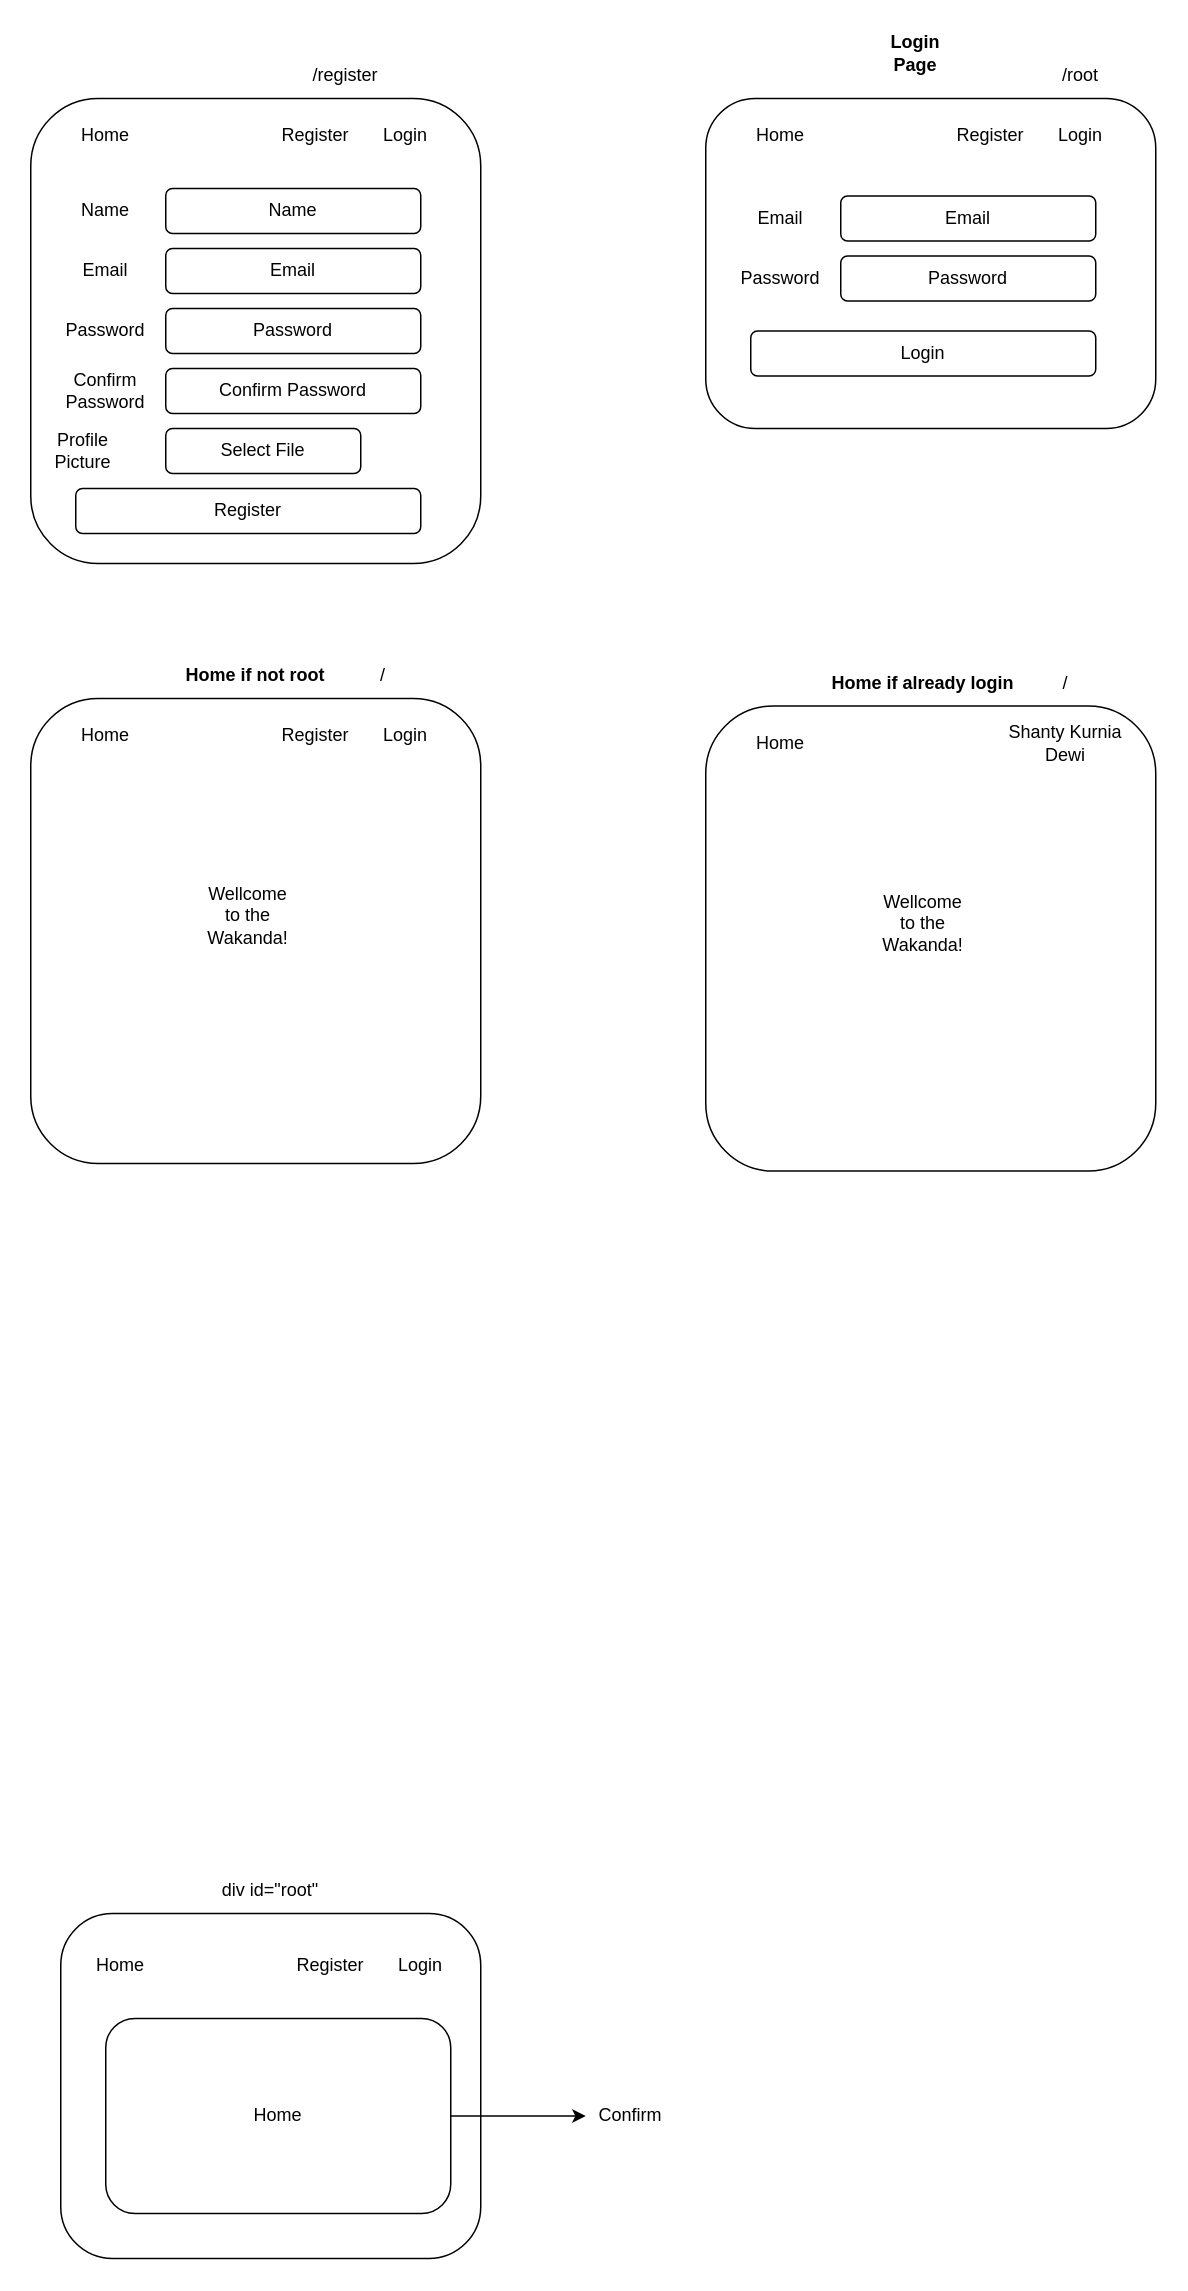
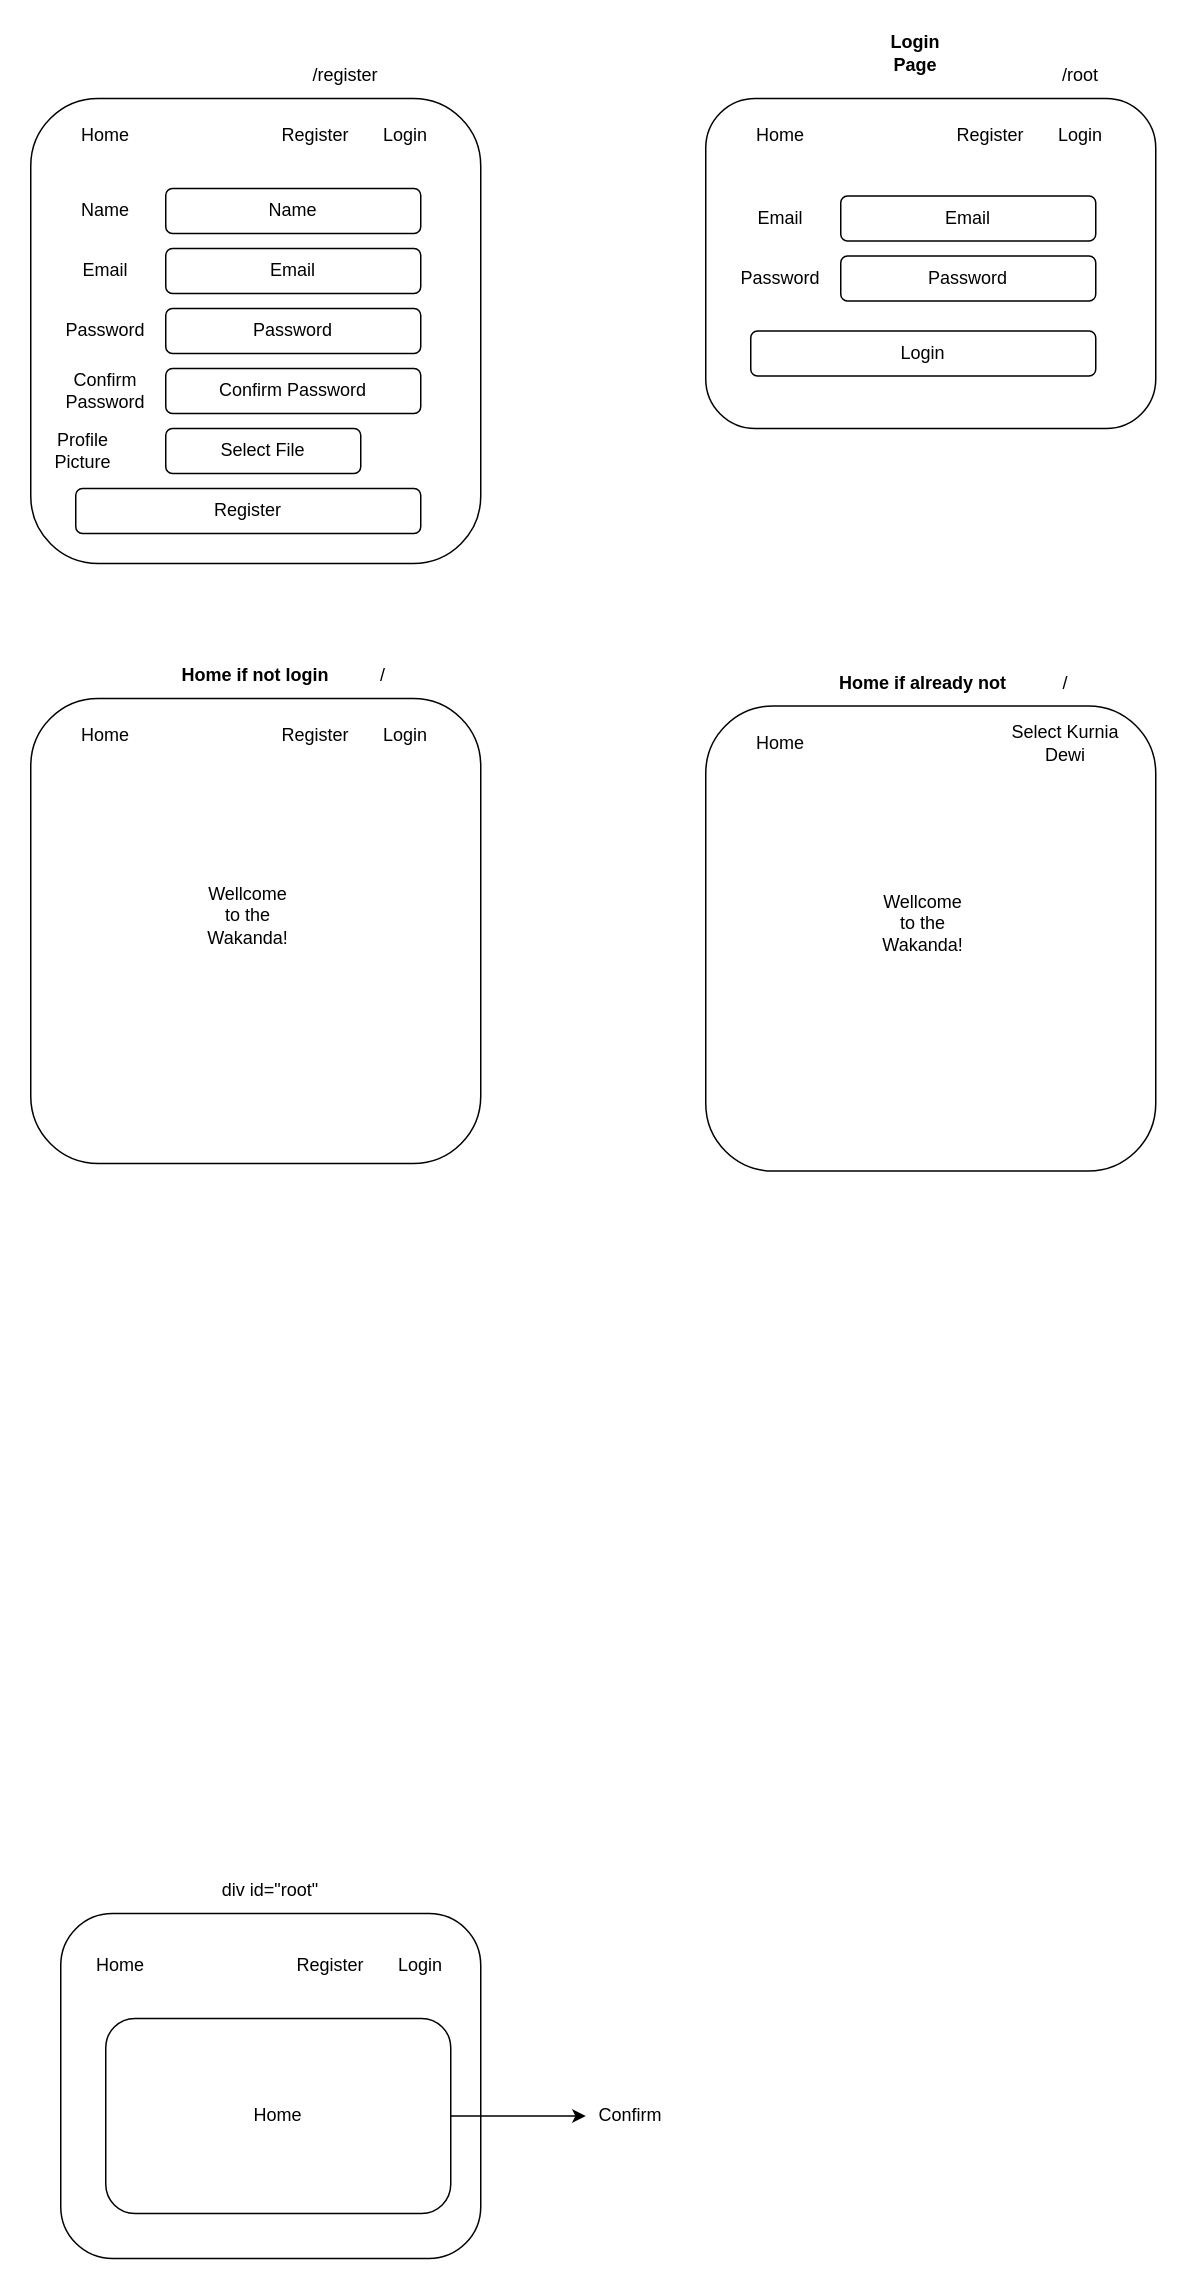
  <mxCell id="0" />
  <mxCell id="1" parent="0" />
  <mxCell id="2" value="" style="rounded=1;whiteSpace=wrap;html=1;" vertex="1" parent="1"><mxGeometry x="20" y="65" width="300" height="310" as="geometry" /></mxCell>
  <mxCell id="3" value="Name" style="rounded=1;whiteSpace=wrap;html=1;" vertex="1" parent="1"><mxGeometry x="110" y="125" width="170" height="30" as="geometry" /></mxCell>
  <mxCell id="4" value="Email" style="rounded=1;whiteSpace=wrap;html=1;" vertex="1" parent="1"><mxGeometry x="110" y="165" width="170" height="30" as="geometry" /></mxCell>
  <mxCell id="5" value="Password" style="rounded=1;whiteSpace=wrap;html=1;" vertex="1" parent="1"><mxGeometry x="110" y="205" width="170" height="30" as="geometry" /></mxCell>
  <mxCell id="6" value="Confirm Password" style="rounded=1;whiteSpace=wrap;html=1;" vertex="1" parent="1"><mxGeometry x="110" y="245" width="170" height="30" as="geometry" /></mxCell>
  <mxCell id="7" value="Select File" style="rounded=1;whiteSpace=wrap;html=1;" vertex="1" parent="1"><mxGeometry x="110" y="285" width="130" height="30" as="geometry" /></mxCell>
  <mxCell id="8" value="Name" style="text;html=1;align=center;verticalAlign=middle;whiteSpace=wrap;rounded=0;" vertex="1" parent="1"><mxGeometry x="40" y="125" width="60" height="30" as="geometry" /></mxCell>
  <mxCell id="9" value="Email" style="text;html=1;align=center;verticalAlign=middle;whiteSpace=wrap;rounded=0;" vertex="1" parent="1"><mxGeometry x="40" y="165" width="60" height="30" as="geometry" /></mxCell>
  <mxCell id="10" value="Password" style="text;html=1;align=center;verticalAlign=middle;whiteSpace=wrap;rounded=0;" vertex="1" parent="1"><mxGeometry x="40" y="205" width="60" height="30" as="geometry" /></mxCell>
  <mxCell id="11" value="Confirm Password" style="text;html=1;align=center;verticalAlign=middle;whiteSpace=wrap;rounded=0;" vertex="1" parent="1"><mxGeometry x="40" y="245" width="60" height="30" as="geometry" /></mxCell>
  <mxCell id="12" value="Profile Picture" style="text;html=1;align=center;verticalAlign=middle;whiteSpace=wrap;rounded=0;" vertex="1" parent="1"><mxGeometry x="25" y="285" width="60" height="30" as="geometry" /></mxCell>
  <mxCell id="13" value="Register" style="rounded=1;whiteSpace=wrap;html=1;" vertex="1" parent="1"><mxGeometry x="50" y="325" width="230" height="30" as="geometry" /></mxCell>
  <mxCell id="14" value="Home" style="text;html=1;align=center;verticalAlign=middle;whiteSpace=wrap;rounded=0;" vertex="1" parent="1"><mxGeometry x="40" y="75" width="60" height="30" as="geometry" /></mxCell>
  <mxCell id="15" value="Register" style="text;html=1;align=center;verticalAlign=middle;whiteSpace=wrap;rounded=0;" vertex="1" parent="1"><mxGeometry x="180" y="75" width="60" height="30" as="geometry" /></mxCell>
  <mxCell id="16" value="Login" style="text;html=1;align=center;verticalAlign=middle;whiteSpace=wrap;rounded=0;" vertex="1" parent="1"><mxGeometry x="240" y="75" width="60" height="30" as="geometry" /></mxCell>
  <mxCell id="17" value="" style="rounded=1;whiteSpace=wrap;html=1;" vertex="1" parent="1"><mxGeometry x="470" y="65" width="300" height="220" as="geometry" /></mxCell>
  <mxCell id="18" value="Email" style="rounded=1;whiteSpace=wrap;html=1;" vertex="1" parent="1"><mxGeometry x="560" y="130" width="170" height="30" as="geometry" /></mxCell>
  <mxCell id="19" value="Password" style="rounded=1;whiteSpace=wrap;html=1;" vertex="1" parent="1"><mxGeometry x="560" y="170" width="170" height="30" as="geometry" /></mxCell>
  <mxCell id="20" value="Email" style="text;html=1;align=center;verticalAlign=middle;whiteSpace=wrap;rounded=0;" vertex="1" parent="1"><mxGeometry x="490" y="130" width="60" height="30" as="geometry" /></mxCell>
  <mxCell id="21" value="Password" style="text;html=1;align=center;verticalAlign=middle;whiteSpace=wrap;rounded=0;" vertex="1" parent="1"><mxGeometry x="490" y="170" width="60" height="30" as="geometry" /></mxCell>
  <mxCell id="22" value="Login" style="rounded=1;whiteSpace=wrap;html=1;" vertex="1" parent="1"><mxGeometry x="500" y="220" width="230" height="30" as="geometry" /></mxCell>
  <mxCell id="23" value="Home" style="text;html=1;align=center;verticalAlign=middle;whiteSpace=wrap;rounded=0;" vertex="1" parent="1"><mxGeometry x="490" y="75" width="60" height="30" as="geometry" /></mxCell>
  <mxCell id="24" value="Register" style="text;html=1;align=center;verticalAlign=middle;whiteSpace=wrap;rounded=0;" vertex="1" parent="1"><mxGeometry x="630" y="75" width="60" height="30" as="geometry" /></mxCell>
  <mxCell id="25" value="Login" style="text;html=1;align=center;verticalAlign=middle;whiteSpace=wrap;rounded=0;" vertex="1" parent="1"><mxGeometry x="690" y="75" width="60" height="30" as="geometry" /></mxCell>
  <mxCell id="26" value="Login Page" style="text;html=1;align=center;verticalAlign=middle;whiteSpace=wrap;rounded=0;fontStyle=1" vertex="1" parent="1"><mxGeometry x="580" y="20" width="60" height="30" as="geometry" /></mxCell>
  <mxCell id="27" value="" style="rounded=1;whiteSpace=wrap;html=1;" vertex="1" parent="1"><mxGeometry x="20" y="465" width="300" height="310" as="geometry" /></mxCell>
  <mxCell id="28" value="Home" style="text;html=1;align=center;verticalAlign=middle;whiteSpace=wrap;rounded=0;" vertex="1" parent="1"><mxGeometry x="40" y="475" width="60" height="30" as="geometry" /></mxCell>
  <mxCell id="29" value="Register" style="text;html=1;align=center;verticalAlign=middle;whiteSpace=wrap;rounded=0;" vertex="1" parent="1"><mxGeometry x="180" y="475" width="60" height="30" as="geometry" /></mxCell>
  <mxCell id="30" value="Login" style="text;html=1;align=center;verticalAlign=middle;whiteSpace=wrap;rounded=0;" vertex="1" parent="1"><mxGeometry x="240" y="475" width="60" height="30" as="geometry" /></mxCell>
- <mxCell id="31" value="Home if not root" style="text;html=1;align=center;verticalAlign=middle;whiteSpace=wrap;rounded=0;fontStyle=1" vertex="1" parent="1"><mxGeometry x="115" y="435" width="110" height="30" as="geometry" /></mxCell>
+ <mxCell id="31" value="Home if not login" style="text;html=1;align=center;verticalAlign=middle;whiteSpace=wrap;rounded=0;fontStyle=1" vertex="1" parent="1"><mxGeometry x="115" y="435" width="110" height="30" as="geometry" /></mxCell>
  <mxCell id="32" value="Wellcome to the Wakanda!" style="text;html=1;align=center;verticalAlign=middle;whiteSpace=wrap;rounded=0;" vertex="1" parent="1"><mxGeometry x="135" y="595" width="60" height="30" as="geometry" /></mxCell>
  <mxCell id="33" value="" style="rounded=1;whiteSpace=wrap;html=1;" vertex="1" parent="1"><mxGeometry x="470" y="470" width="300" height="310" as="geometry" /></mxCell>
  <mxCell id="34" value="Home" style="text;html=1;align=center;verticalAlign=middle;whiteSpace=wrap;rounded=0;" vertex="1" parent="1"><mxGeometry x="490" y="480" width="60" height="30" as="geometry" /></mxCell>
- <mxCell id="35" value="Shanty Kurnia Dewi" style="text;html=1;align=center;verticalAlign=middle;whiteSpace=wrap;rounded=0;" vertex="1" parent="1"><mxGeometry x="670" y="480" width="80" height="30" as="geometry" /></mxCell>
- <mxCell id="36" value="Home if already login" style="text;html=1;align=center;verticalAlign=middle;whiteSpace=wrap;rounded=0;fontStyle=1" vertex="1" parent="1"><mxGeometry x="545" y="440" width="140" height="30" as="geometry" /></mxCell>
+ <mxCell id="35" value="Select Kurnia Dewi" style="text;html=1;align=center;verticalAlign=middle;whiteSpace=wrap;rounded=0;" vertex="1" parent="1"><mxGeometry x="670" y="480" width="80" height="30" as="geometry" /></mxCell>
+ <mxCell id="36" value="Home if already not" style="text;html=1;align=center;verticalAlign=middle;whiteSpace=wrap;rounded=0;fontStyle=1" vertex="1" parent="1"><mxGeometry x="545" y="440" width="140" height="30" as="geometry" /></mxCell>
  <mxCell id="37" value="Wellcome to the Wakanda!" style="text;html=1;align=center;verticalAlign=middle;whiteSpace=wrap;rounded=0;" vertex="1" parent="1"><mxGeometry x="585" y="600" width="60" height="30" as="geometry" /></mxCell>
  <mxCell id="38" value="/register" style="text;html=1;align=center;verticalAlign=middle;whiteSpace=wrap;rounded=0;" vertex="1" parent="1"><mxGeometry x="200" y="35" width="60" height="30" as="geometry" /></mxCell>
  <mxCell id="39" value="/root" style="text;html=1;align=center;verticalAlign=middle;whiteSpace=wrap;rounded=0;" vertex="1" parent="1"><mxGeometry x="690" y="35" width="60" height="30" as="geometry" /></mxCell>
  <mxCell id="40" value="/" style="text;html=1;align=center;verticalAlign=middle;whiteSpace=wrap;rounded=0;" vertex="1" parent="1"><mxGeometry x="225" y="435" width="60" height="30" as="geometry" /></mxCell>
  <mxCell id="41" value="/" style="text;html=1;align=center;verticalAlign=middle;whiteSpace=wrap;rounded=0;" vertex="1" parent="1"><mxGeometry x="680" y="440" width="60" height="30" as="geometry" /></mxCell>
  <mxCell id="42" value="" style="rounded=1;whiteSpace=wrap;html=1;" vertex="1" parent="1"><mxGeometry x="40" y="1275" width="280" height="230" as="geometry" /></mxCell>
  <mxCell id="43" value="div id=&quot;root&quot;" style="text;html=1;align=center;verticalAlign=middle;whiteSpace=wrap;rounded=0;" vertex="1" parent="1"><mxGeometry x="80" y="1245" width="200" height="30" as="geometry" /></mxCell>
  <mxCell id="44" value="Home" style="text;html=1;align=center;verticalAlign=middle;whiteSpace=wrap;rounded=0;" vertex="1" parent="1"><mxGeometry x="50" y="1295" width="60" height="30" as="geometry" /></mxCell>
  <mxCell id="45" value="Register" style="text;html=1;align=center;verticalAlign=middle;whiteSpace=wrap;rounded=0;" vertex="1" parent="1"><mxGeometry x="190" y="1295" width="60" height="30" as="geometry" /></mxCell>
  <mxCell id="46" value="Login" style="text;html=1;align=center;verticalAlign=middle;whiteSpace=wrap;rounded=0;" vertex="1" parent="1"><mxGeometry x="250" y="1295" width="60" height="30" as="geometry" /></mxCell>
  <mxCell id="47" style="edgeStyle=orthogonalEdgeStyle;rounded=0;orthogonalLoop=1;jettySize=auto;html=1;exitX=1;exitY=0.5;exitDx=0;exitDy=0;entryX=0;entryY=0.5;entryDx=0;entryDy=0;" edge="1" parent="1" source="48" target="49"><mxGeometry relative="1" as="geometry" /></mxCell>
  <mxCell id="48" value="Home" style="rounded=1;whiteSpace=wrap;html=1;" vertex="1" parent="1"><mxGeometry x="70" y="1345" width="230" height="130" as="geometry" /></mxCell>
  <mxCell id="49" value="Confirm" style="text;html=1;align=center;verticalAlign=middle;whiteSpace=wrap;rounded=0;" vertex="1" parent="1"><mxGeometry x="390" y="1395" width="60" height="30" as="geometry" /></mxCell>
